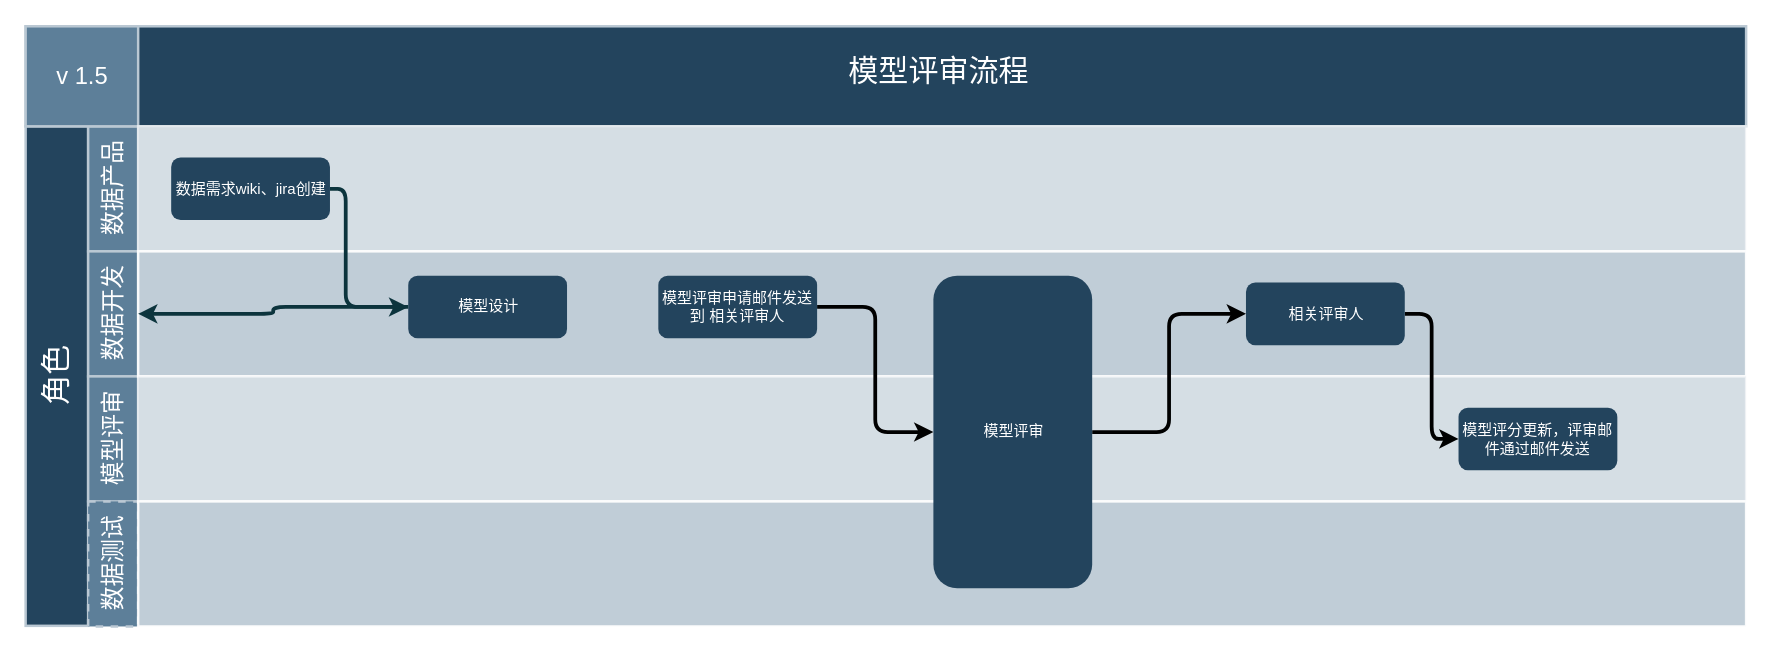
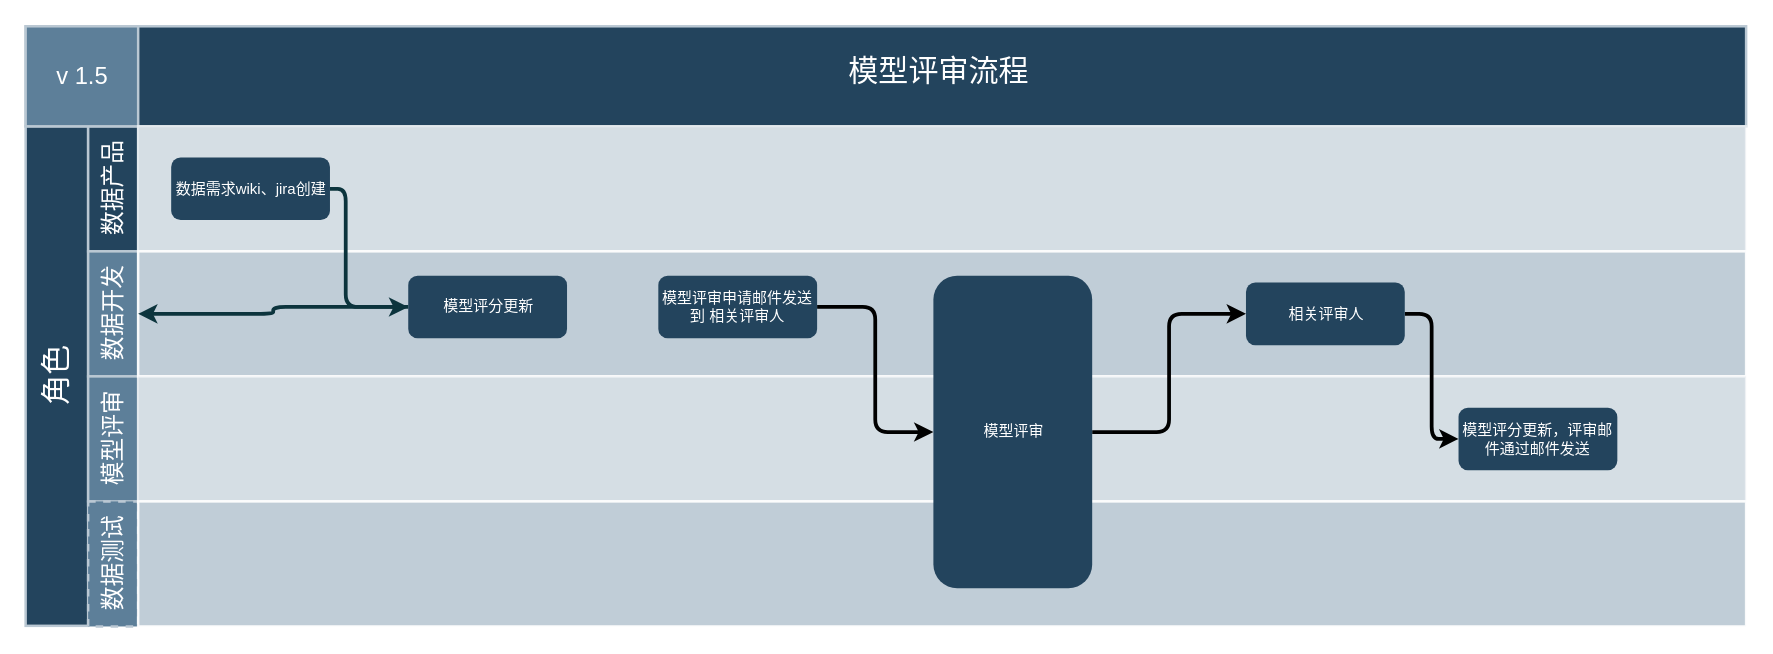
  <mxCell id="0" />
  <mxCell id="1" parent="0" />
  <mxCell id="2" value="模型评审流程" style="strokeColor=#BAC8D3;fillColor=#23445D;fontSize=24;strokeWidth=2;fontFamily=Helvetica;html=1;fontColor=#FFFFFF;fontStyle=0;spacingBottom=8;spacingRight=0;spacingLeft=83;" parent="1" vertex="1"><mxGeometry x="20" y="20.5" width="1376" height="80" as="geometry" /></mxCell>
  <mxCell id="3" value="角色" style="strokeColor=#BAC8D3;fillColor=#23445D;fontSize=24;strokeWidth=2;horizontal=0;fontFamily=Helvetica;html=1;fontColor=#FFFFFF;fontStyle=0" parent="1" vertex="1"><mxGeometry x="20" y="100.5" width="50" height="399.5" as="geometry" /></mxCell>
- <mxCell id="4" value="数据产品" style="strokeColor=#BAC8D3;fillColor=#5d7f99;fontSize=19;strokeWidth=2;horizontal=0;fontFamily=Helvetica;html=1;labelBackgroundColor=none;fontColor=#FFFFFF;" parent="1" vertex="1"><mxGeometry x="70" y="100.5" width="40" height="100" as="geometry" /></mxCell>
+ <mxCell id="4" value="数据产品" style="strokeColor=#BAC8D3;fillColor=#23445d;fontSize=19;strokeWidth=2;horizontal=0;fontFamily=Helvetica;html=1;labelBackgroundColor=none;fontColor=#FFFFFF;" parent="1" vertex="1"><mxGeometry x="70" y="100.5" width="40" height="100" as="geometry" /></mxCell>
  <mxCell id="5" value="v 1.5" style="strokeColor=#BAC8D3;fillColor=#5d7f99;fontSize=19;strokeWidth=2;fontFamily=Helvetica;html=1;labelBackgroundColor=none;fontColor=#FFFFFF;" parent="1" vertex="1"><mxGeometry x="20" y="20.5" width="90" height="80" as="geometry" /></mxCell>
  <mxCell id="6" value="数据开发" style="strokeColor=#BAC8D3;fillColor=#5d7f99;fontSize=19;strokeWidth=2;horizontal=0;fontFamily=Helvetica;html=1;labelBackgroundColor=none;fontColor=#FFFFFF;" parent="1" vertex="1"><mxGeometry x="70" y="200.5" width="40" height="100" as="geometry" /></mxCell>
  <mxCell id="7" value="模型评审" style="strokeColor=#BAC8D3;fillColor=#5d7f99;fontSize=19;strokeWidth=2;horizontal=0;fontFamily=Helvetica;html=1;labelBackgroundColor=none;fontColor=#FFFFFF;" parent="1" vertex="1"><mxGeometry x="70" y="300.5" width="40" height="100" as="geometry" /></mxCell>
  <mxCell id="8" value="数据测试" style="strokeColor=#BAC8D3;fillColor=#5d7f99;fontSize=19;strokeWidth=2;horizontal=0;fontFamily=Helvetica;html=1;labelBackgroundColor=none;fontColor=#FFFFFF;dashed=1;" parent="1" vertex="1"><mxGeometry x="70" y="400.5" width="40" height="100" as="geometry" /></mxCell>
  <mxCell id="9" value="" style="strokeColor=#FFFFFF;fillColor=#BAC8D3;fontSize=18;strokeWidth=2;fontFamily=Helvetica;html=1;opacity=60;" parent="1" vertex="1"><mxGeometry x="110" y="100.5" width="1286" height="100" as="geometry" /></mxCell>
  <mxCell id="10" value="" style="strokeColor=#FFFFFF;fillColor=#BAC8D3;fontSize=18;strokeWidth=2;fontFamily=Helvetica;html=1;opacity=90;" parent="1" vertex="1"><mxGeometry x="110" y="200.5" width="1286" height="100" as="geometry" /></mxCell>
  <mxCell id="11" value="" style="strokeColor=#FFFFFF;fillColor=#BAC8D3;fontSize=18;strokeWidth=2;fontFamily=Helvetica;html=1;opacity=60;" parent="1" vertex="1"><mxGeometry x="110" y="300.5" width="1286" height="100" as="geometry" /></mxCell>
  <mxCell id="12" value="" style="strokeColor=#FFFFFF;fillColor=#BAC8D3;fontSize=18;strokeWidth=2;fontFamily=Helvetica;html=1;opacity=90;" parent="1" vertex="1"><mxGeometry x="110" y="400.5" width="1286" height="100" as="geometry" /></mxCell>
  <mxCell id="13" style="edgeStyle=orthogonalEdgeStyle;rounded=1;jumpStyle=none;html=1;exitX=1;exitY=0.5;entryX=0;entryY=0.5;labelBackgroundColor=#ffffff;startArrow=none;startFill=0;endArrow=classic;jettySize=auto;orthogonalLoop=1;strokeColor=#0C343D;strokeWidth=3;fontFamily=Helvetica;fontSize=11;fontColor=#000000;" parent="1" source="14" target="17" edge="1"><mxGeometry relative="1" as="geometry"><Array as="points"><mxPoint x="276" y="151" /><mxPoint x="276" y="245" /></Array></mxGeometry></mxCell>
  <mxCell id="14" value="数据需求wiki、jira创建" style="rounded=1;fillColor=#23445D;strokeColor=none;strokeWidth=2;fontFamily=Helvetica;html=1;gradientColor=none;fontColor=#FFFFFF;" parent="1" vertex="1"><mxGeometry x="136.395" y="125.5" width="127" height="50" as="geometry" /></mxCell>
  <mxCell id="15" style="edgeStyle=orthogonalEdgeStyle;rounded=1;orthogonalLoop=1;jettySize=auto;html=1;fontColor=#FFFFFF;strokeWidth=3;" parent="1" source="16" target="19" edge="1"><mxGeometry relative="1" as="geometry" /></mxCell>
  <mxCell id="16" value="模型评审申请邮件发送到 相关评审人" style="rounded=1;fillColor=#23445D;strokeColor=none;strokeWidth=2;fontFamily=Helvetica;html=1;gradientColor=none;fontColor=#FFFFFF;whiteSpace=wrap;" parent="1" vertex="1"><mxGeometry x="526.005" y="220" width="127" height="50" as="geometry" /></mxCell>
- <mxCell id="17" value="模型设计" style="rounded=1;fillColor=#23445D;strokeColor=none;strokeWidth=2;fontFamily=Helvetica;html=1;gradientColor=none;fontColor=#FFFFFF;" parent="1" vertex="1"><mxGeometry x="326.004" y="220" width="127" height="50" as="geometry" /></mxCell>
+ <mxCell id="17" value="模型评分更新" style="rounded=1;fillColor=#23445D;strokeColor=none;strokeWidth=2;fontFamily=Helvetica;html=1;gradientColor=none;fontColor=#FFFFFF;" parent="1" vertex="1"><mxGeometry x="326.004" y="220" width="127" height="50" as="geometry" /></mxCell>
  <mxCell id="18" style="edgeStyle=orthogonalEdgeStyle;rounded=1;orthogonalLoop=1;jettySize=auto;html=1;strokeWidth=3;fontColor=#FFFFFF;" parent="1" source="19" target="22" edge="1"><mxGeometry relative="1" as="geometry" /></mxCell>
  <mxCell id="19" value="模型评审" style="rounded=1;fillColor=#23445D;strokeColor=none;strokeWidth=2;fontFamily=Helvetica;html=1;gradientColor=none;fontColor=#FFFFFF;" parent="1" vertex="1"><mxGeometry x="746" y="220" width="127" height="250" as="geometry" /></mxCell>
  <mxCell id="20" value="模型评分更新，评审邮件通过邮件发送" style="rounded=1;fillColor=#23445D;strokeColor=none;strokeWidth=2;fontFamily=Helvetica;html=1;gradientColor=none;whiteSpace=wrap;fontColor=#FFFFFF;" parent="1" vertex="1"><mxGeometry x="1166.001" y="325.5" width="127" height="50" as="geometry" /></mxCell>
  <mxCell id="21" style="edgeStyle=orthogonalEdgeStyle;rounded=1;orthogonalLoop=1;jettySize=auto;html=1;entryX=0;entryY=0.5;entryDx=0;entryDy=0;strokeWidth=3;fontColor=#FFFFFF;" parent="1" source="22" target="20" edge="1"><mxGeometry relative="1" as="geometry" /></mxCell>
  <mxCell id="22" value="相关评审人" style="rounded=1;fillColor=#23445D;strokeColor=none;strokeWidth=2;fontFamily=Helvetica;html=1;gradientColor=none;fontColor=#FFFFFF;" parent="1" vertex="1"><mxGeometry x="996.001" y="225.5" width="127" height="50" as="geometry" /></mxCell>
  <mxCell id="23" value="" style="edgeStyle=elbowEdgeStyle;elbow=horizontal;strokeWidth=3;strokeColor=#0C343D;fontFamily=Helvetica;html=1;" parent="1" source="17" target="6" edge="1"><mxGeometry x="6.449" y="830.5" width="131.973" height="100" as="geometry"><mxPoint x="-127.551" y="100.5" as="sourcePoint" /><mxPoint x="4.422" y="0.5" as="targetPoint" /></mxGeometry></mxCell>
